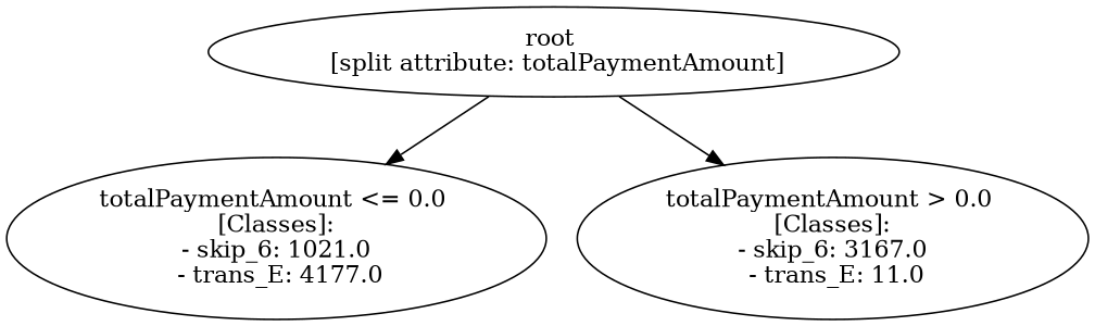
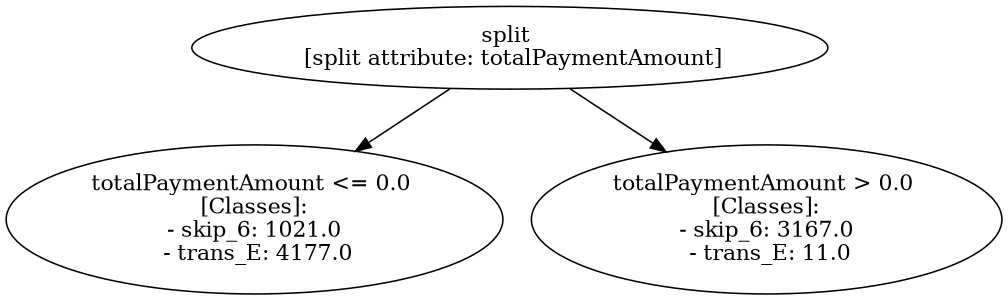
  digraph {
-   n1 [label="root \n [split attribute: totalPaymentAmount]"]
+   n1 [label="split \n [split attribute: totalPaymentAmount]"]
    n2 [label="totalPaymentAmount <= 0.0 \n [Classes]: \n - skip_6: 1021.0 \n - trans_E: 4177.0"]
    n3 [label="totalPaymentAmount > 0.0 \n [Classes]: \n - skip_6: 3167.0 \n - trans_E: 11.0"]
    n1 -> n2
    n1 -> n3
  }
